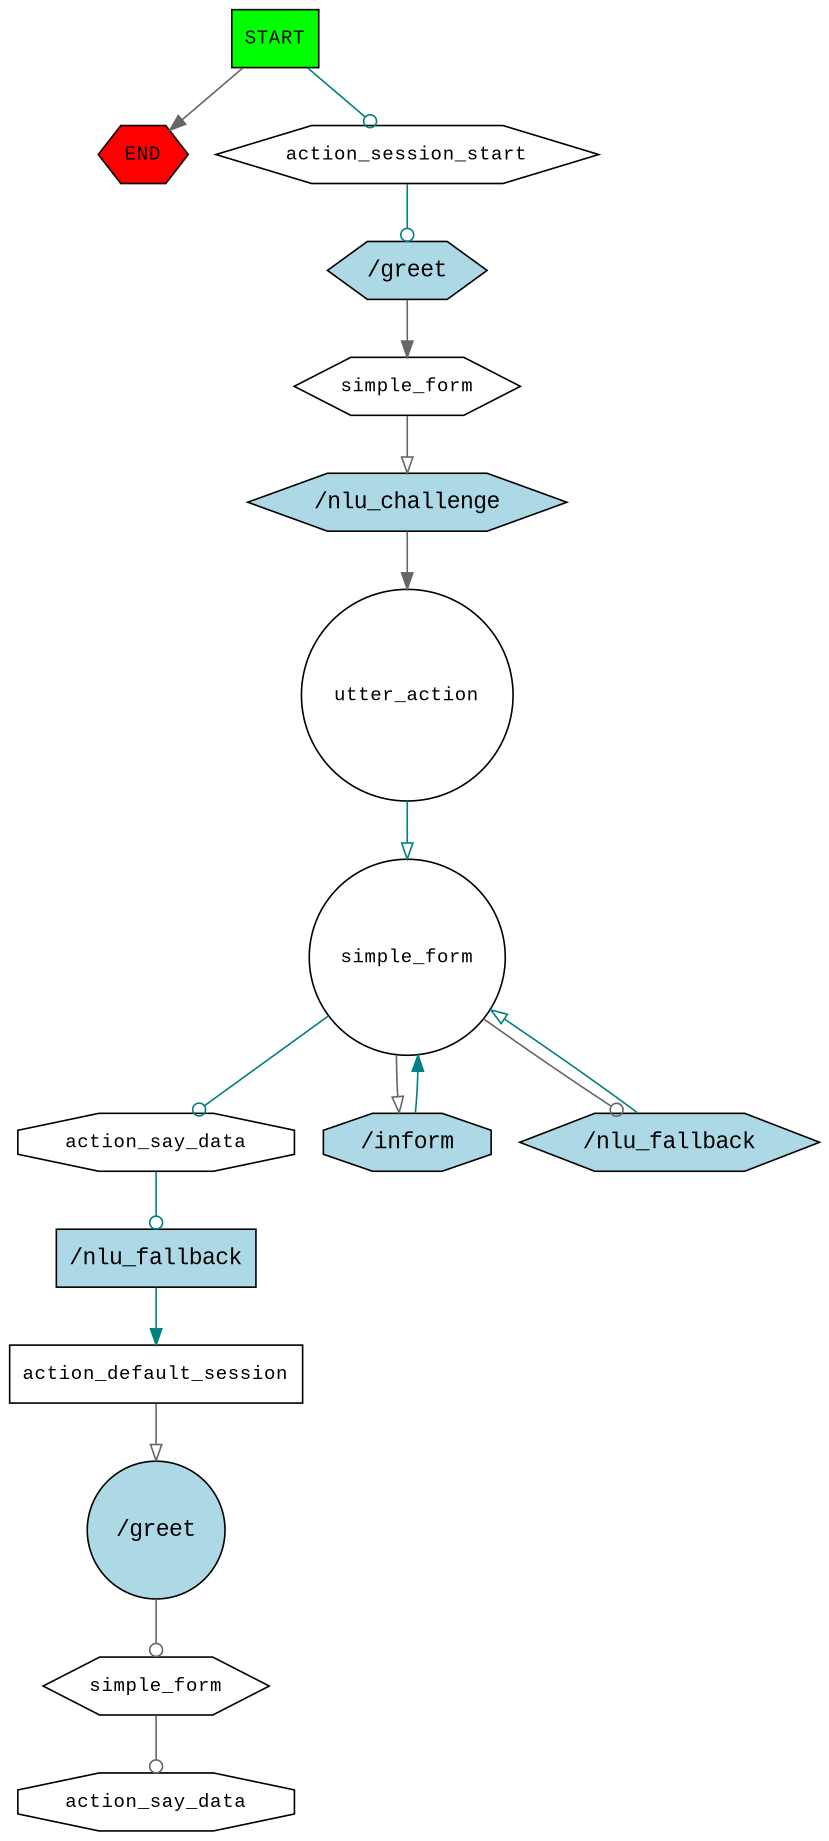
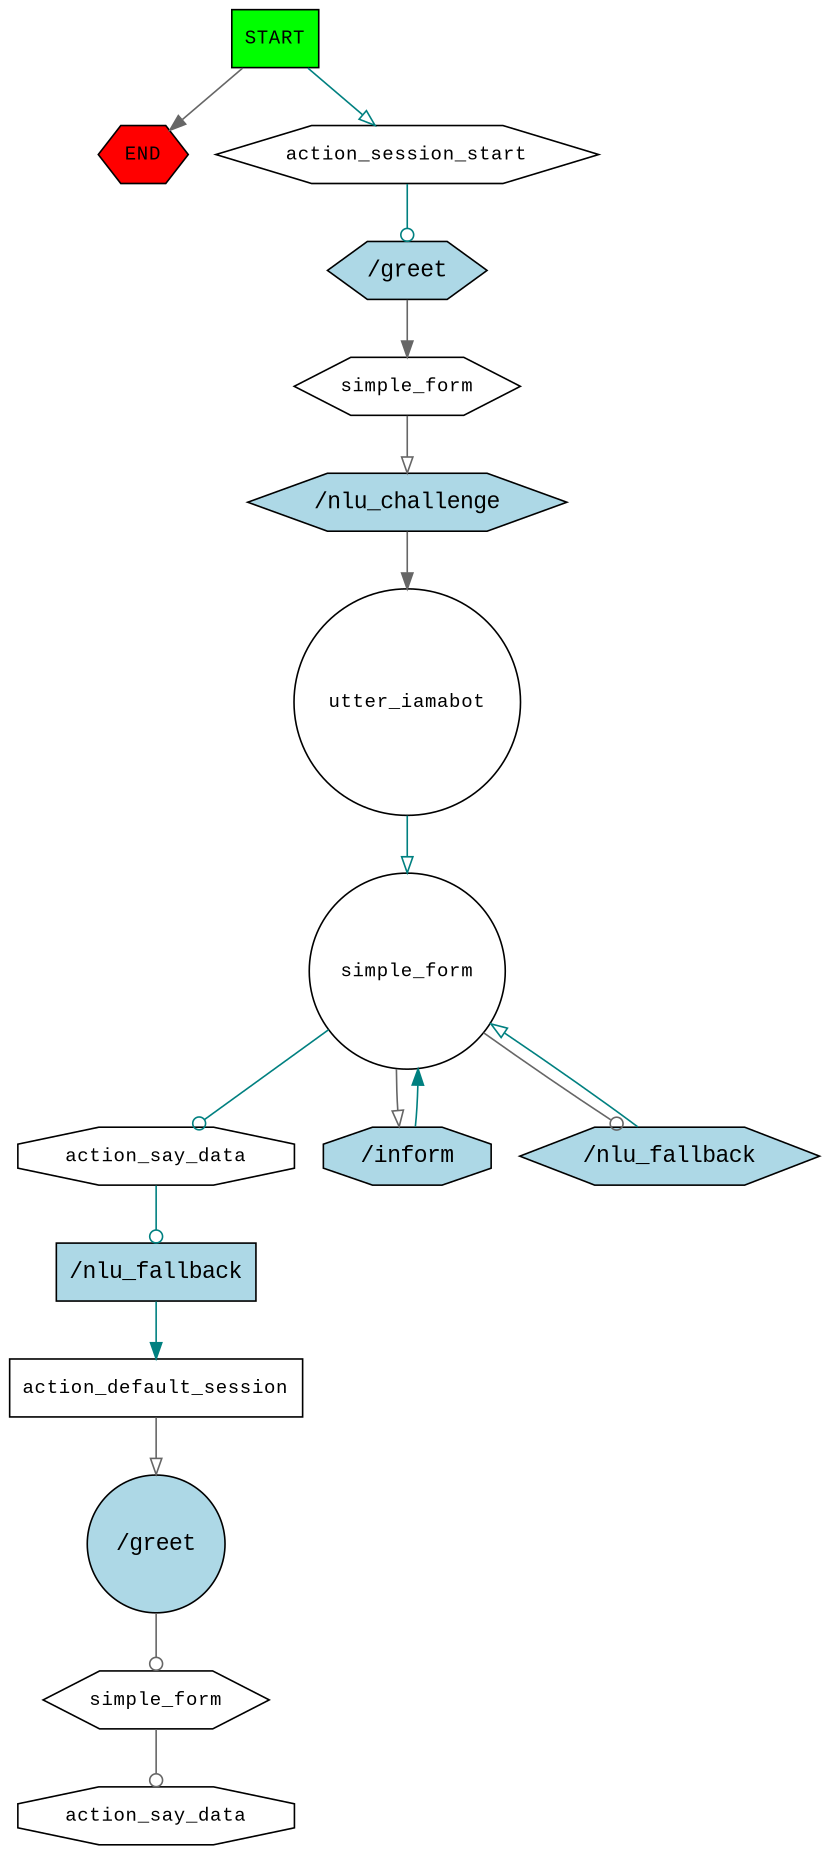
  digraph {
    fontname="Liberation Mono"
    node [fontname="Liberation Mono" fontsize=12 shape=hexagon]
    edge [arrowhead=odot color=gray40 fontname="Liberation Mono"]
    n1 [fillcolor=green label=START shape=box style=filled]
    n2 [fillcolor=red label=END style=filled]
    n3 [label=action_session_start]
    n4 [fillcolor=lightblue label="/greet" style=filled fontsize=""]
    n5 [label=simple_form]
    n6 [fillcolor=lightblue label="/nlu_challenge" style=filled fontsize=""]
-   n7 [label=utter_action shape=circle]
+   n7 [label=utter_iamabot shape=circle]
    n8 [label=simple_form shape=circle]
    n9 [label=action_say_data shape=octagon]
    n10 [fillcolor=lightblue label="/inform" shape=octagon style=filled fontsize=""]
    n11 [fillcolor=lightblue label="/nlu_fallback" style=filled fontsize=""]
    n12 [fillcolor=lightblue label="/nlu_fallback" shape=box style=filled fontsize=""]
    n13 [label=action_default_session shape=box]
    n14 [fillcolor=lightblue label="/greet" shape=circle style=filled fontsize=""]
    n15 [label=simple_form]
    n16 [label=action_say_data shape=octagon]
    n1 -> n2 [arrowhead=normal]
-   n1 -> n3 [color=teal]
+   n1 -> n3 [arrowhead=onormal color=teal]
    n3 -> n4 [color=teal]
    n4 -> n5 [arrowhead=normal]
    n5 -> n6 [arrowhead=onormal]
    n6 -> n7 [arrowhead=normal]
    n7 -> n8 [arrowhead=onormal color=teal]
    n8 -> n9 [color=teal]
    n8 -> n10 [arrowhead=onormal]
    n8 -> n11
    n9 -> n12 [color=teal]
    n10 -> n8 [arrowhead=normal color=teal]
    n11 -> n8 [arrowhead=onormal color=teal]
    n12 -> n13 [arrowhead=normal color=teal]
    n13 -> n14 [arrowhead=onormal]
    n14 -> n15
    n15 -> n16
  }
